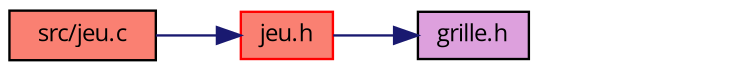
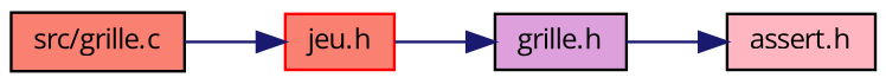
  digraph {
    fontname="Open Sans"
    rankdir=LR
    node [color=black fillcolor=salmon fontname="Open Sans" fontsize=10 shape=record style=filled]
    edge [color=midnightblue fontname="Open Sans" fontsize=10 labelfontname=Helvetica labelfontsize=10 style=solid]
-   n1 [fontcolor=black height=0.2 label="src/jeu.c" width=0.4]
+   n1 [fontcolor=black height=0.2 label="src/grille.c" width=0.4]
    n2 [color=red height=0.2 label="jeu.h" width=0.4]
    n3 [fillcolor=plum height=0.2 label="grille.h" width=0.4]
+   n4 [fillcolor=lightpink height=0.2 label="assert.h" width=0.4]
    n1 -> n2
    n2 -> n3
+   n3 -> n4
  }
